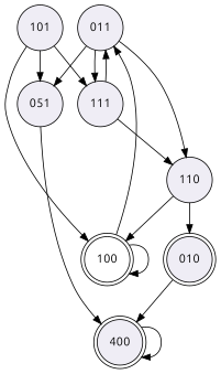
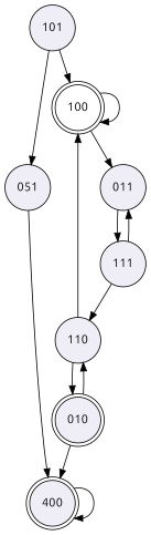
  digraph {
    fontname=Ubuntu
    node [color=black fillcolor="#efedf5" fontname=Ubuntu shape=circle style=filled]
    edge [fontname=Ubuntu]
    n1 [label=400 shape=doublecircle]
    n2 [label=051]
    010 [shape=doublecircle]
    110
    011
    111
    100 [fillcolor=none shape=doublecircle]
    101
    n1 -> n1
    n2 -> n1
    010 -> n1
-   011 -> 110
+   010 -> 110
    110 -> 010
    110 -> 100
-   011 -> n2
    011 -> 111
    111 -> 110
    111 -> 011
    100 -> 011
    100 -> 100
    101 -> n2
-   101 -> 111
    101 -> 100
  }
